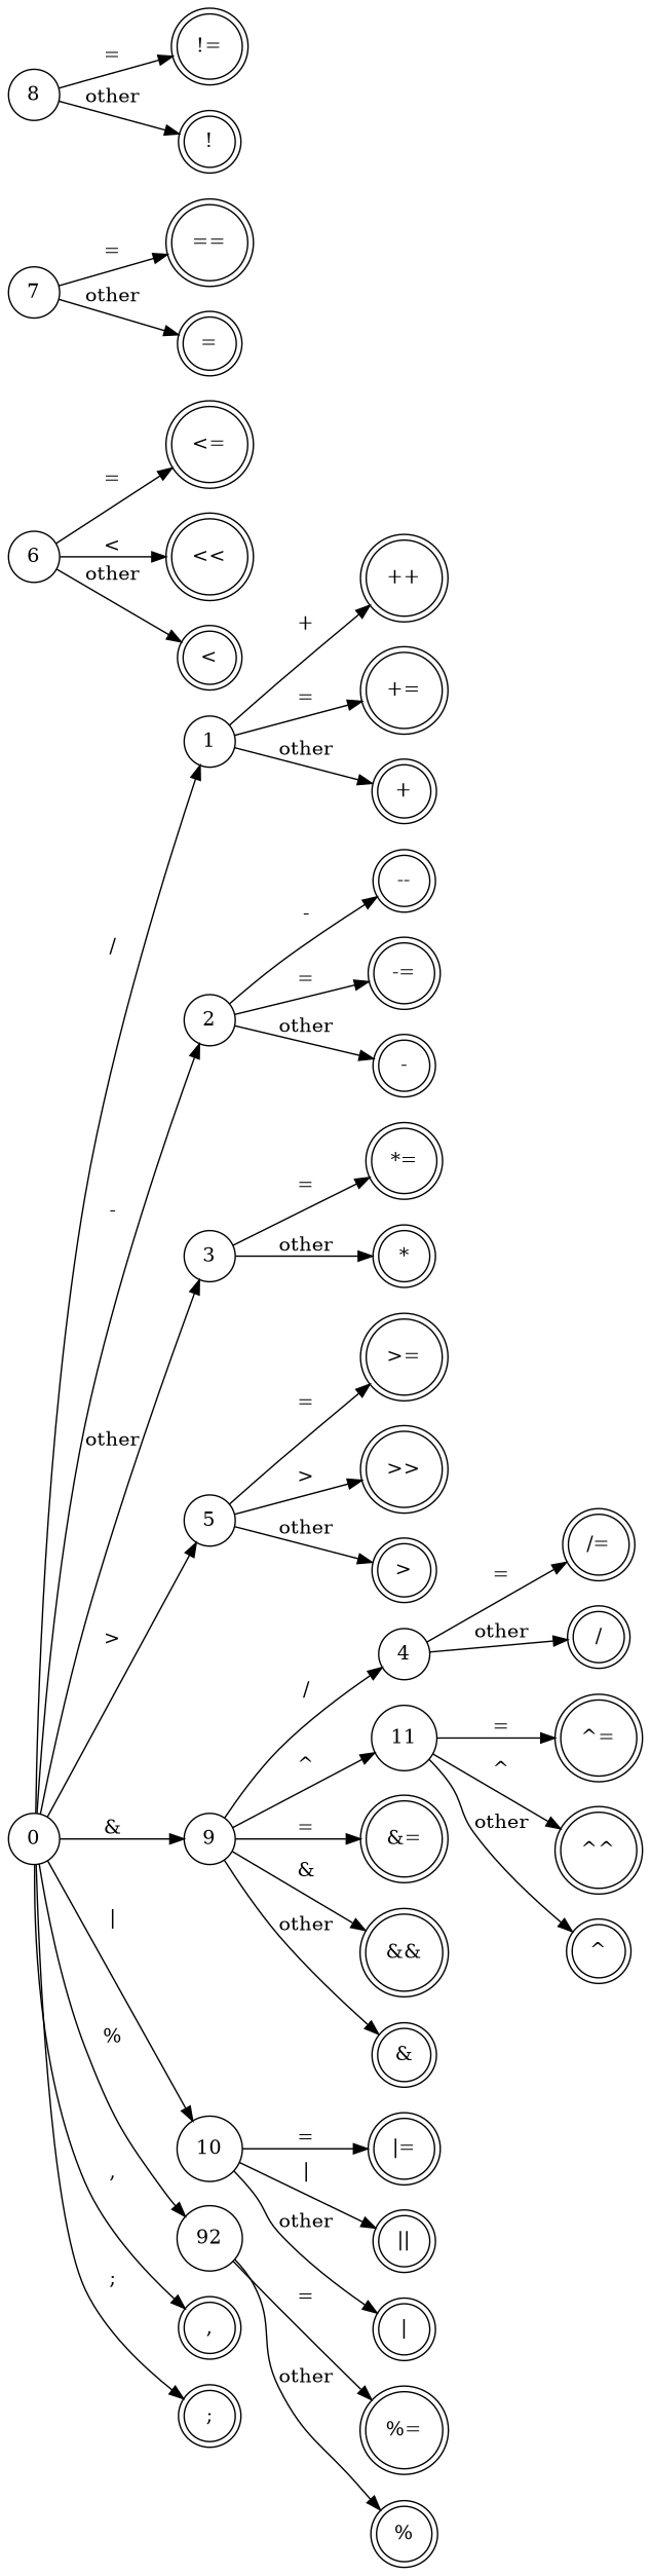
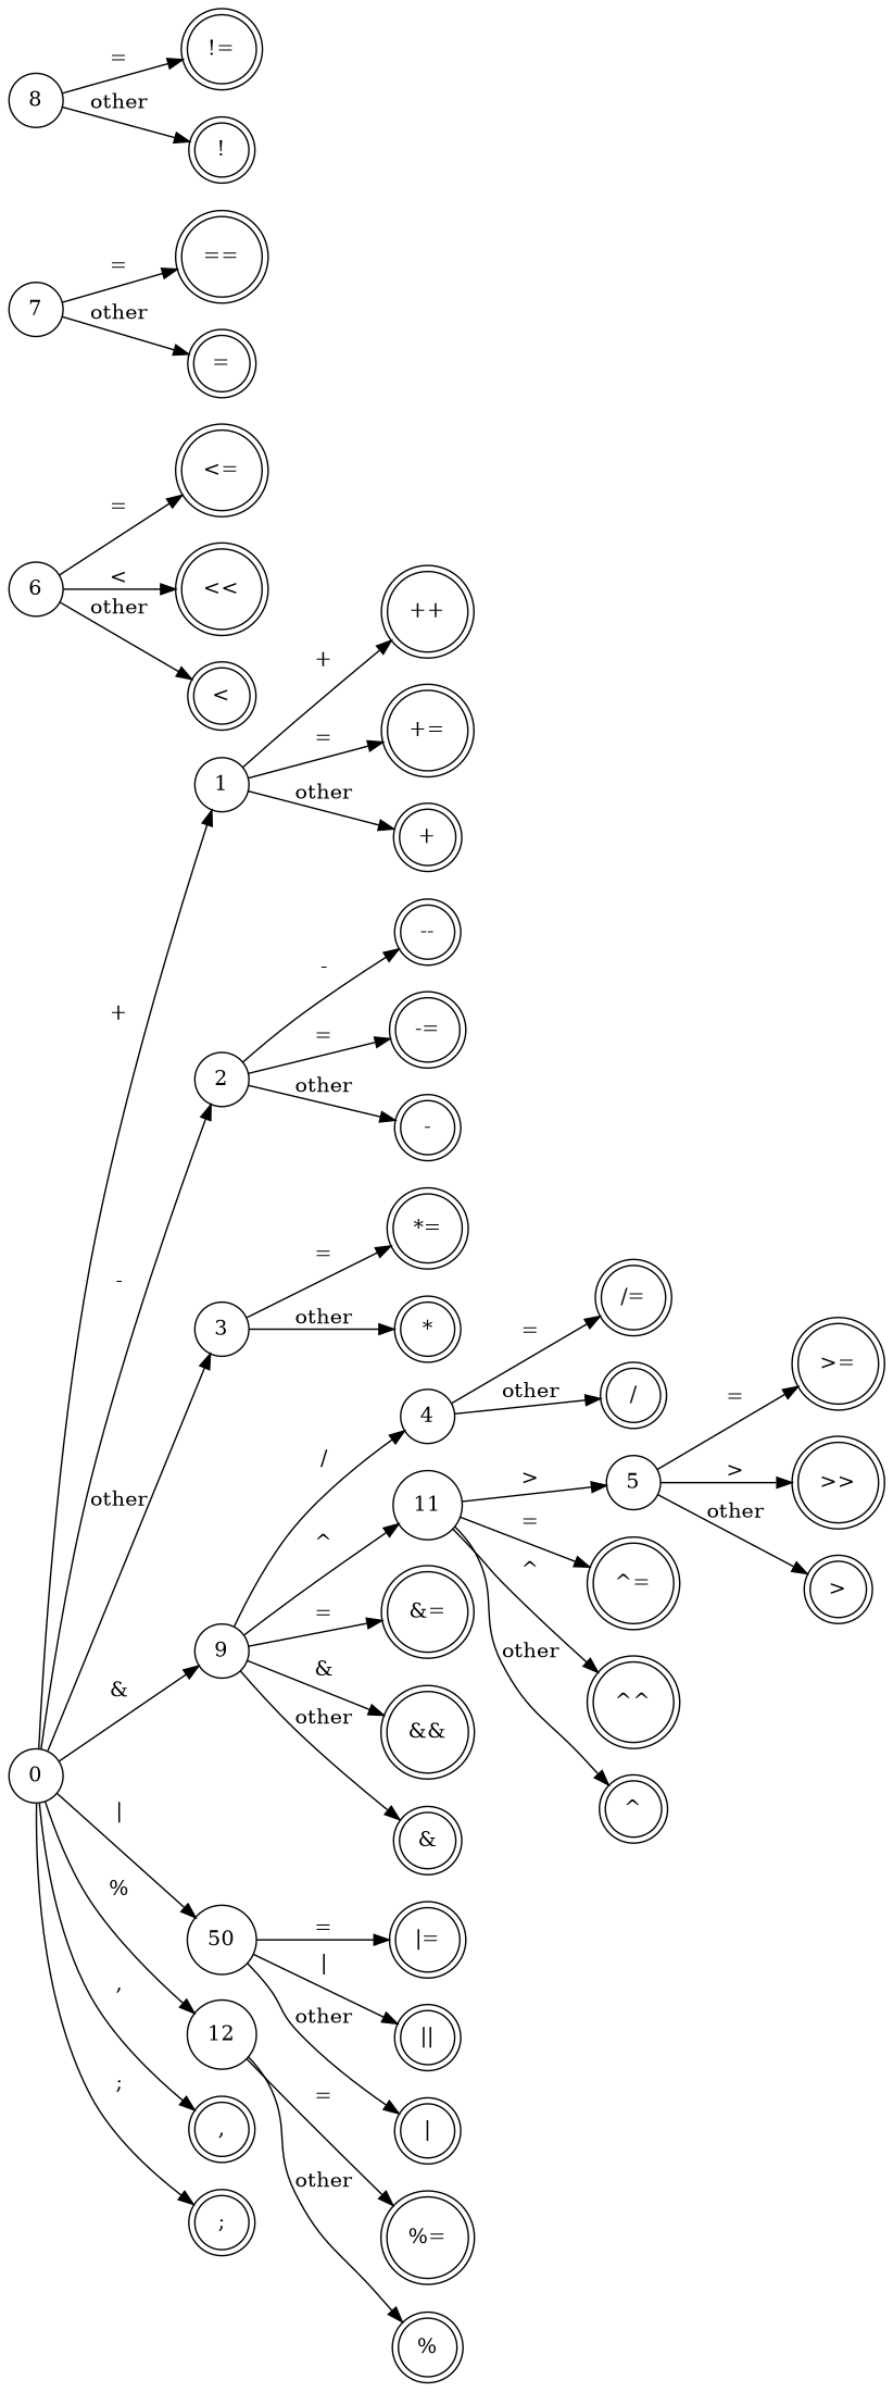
  digraph {
    rankdir=LR
    node [shape=circle peripheries=2]
    n1 [label=0 peripheries=""]
    n2 [label=1 peripheries=""]
    n3 [label=2 peripheries=""]
    n4 [label=3 peripheries=""]
    n5 [label=5 peripheries=""]
    n6 [label=9 peripheries=""]
-   n7 [label=10 peripheries=""]
-   n8 [label=92 peripheries=""]
+   n7 [label=50 peripheries=""]
+   n8 [label=12 peripheries=""]
    n9 [label=","]
    n10 [label=";"]
    n11 [label="++"]
    n12 [label="+="]
    n13 [label="+"]
    n14 [label="--"]
    n15 [label="-="]
    n16 [label="-"]
    n17 [label="*="]
    n18 [label="*"]
    n19 [label=4 peripheries=""]
    n20 [label="/="]
    n21 [label="/"]
    n22 [label=">="]
    n23 [label=">>"]
    n24 [label=">"]
    n25 [label=6 peripheries=""]
    n26 [label="<="]
    n27 [label="<<"]
    n28 [label="<"]
    n29 [label=7 peripheries=""]
    n30 [label="=="]
    n31 [label="="]
    n32 [label=8 peripheries=""]
    n33 [label="!="]
    n34 [label="!"]
    n35 [label=11 peripheries=""]
    n36 [label="&="]
    n37 [label="&&"]
    n38 [label="&"]
    n39 [label="|="]
    n40 [label="||"]
    n41 [label="|"]
    n42 [label="^="]
    n43 [label="^^"]
    n44 [label="^"]
    n45 [label="%="]
    n46 [label="%"]
-   n1 -> n2 [label="/"]
+   n1 -> n2 [label="+"]
    n1 -> n3 [label="-"]
    n1 -> n4 [label=other]
-   n1 -> n5 [label=">"]
+   n35 -> n5 [label=">"]
    n1 -> n6 [label="&"]
    n1 -> n7 [label="|"]
    n1 -> n8 [label="%"]
    n1 -> n9 [label=","]
    n1 -> n10 [label=";"]
    n2 -> n11 [label="+"]
    n2 -> n12 [label="="]
    n2 -> n13 [label=other]
    n3 -> n14 [label="-"]
    n3 -> n15 [label="="]
    n3 -> n16 [label=other]
    n4 -> n17 [label="="]
    n4 -> n18 [label=other]
    n5 -> n22 [label="="]
    n5 -> n23 [label=">"]
    n5 -> n24 [label=other]
    n6 -> n19 [label="/"]
    n6 -> n35 [label="^"]
    n6 -> n36 [label="="]
    n6 -> n37 [label="&"]
    n6 -> n38 [label=other]
    n7 -> n39 [label="="]
    n7 -> n40 [label="|"]
    n7 -> n41 [label=other]
    n8 -> n45 [label="="]
    n8 -> n46 [label=other]
    n19 -> n20 [label="="]
    n19 -> n21 [label=other]
    n25 -> n26 [label="="]
    n25 -> n27 [label="<"]
    n25 -> n28 [label=other]
    n29 -> n30 [label="="]
    n29 -> n31 [label=other]
    n32 -> n33 [label="="]
    n32 -> n34 [label=other]
    n35 -> n42 [label="="]
    n35 -> n43 [label="^"]
    n35 -> n44 [label=other]
  }
